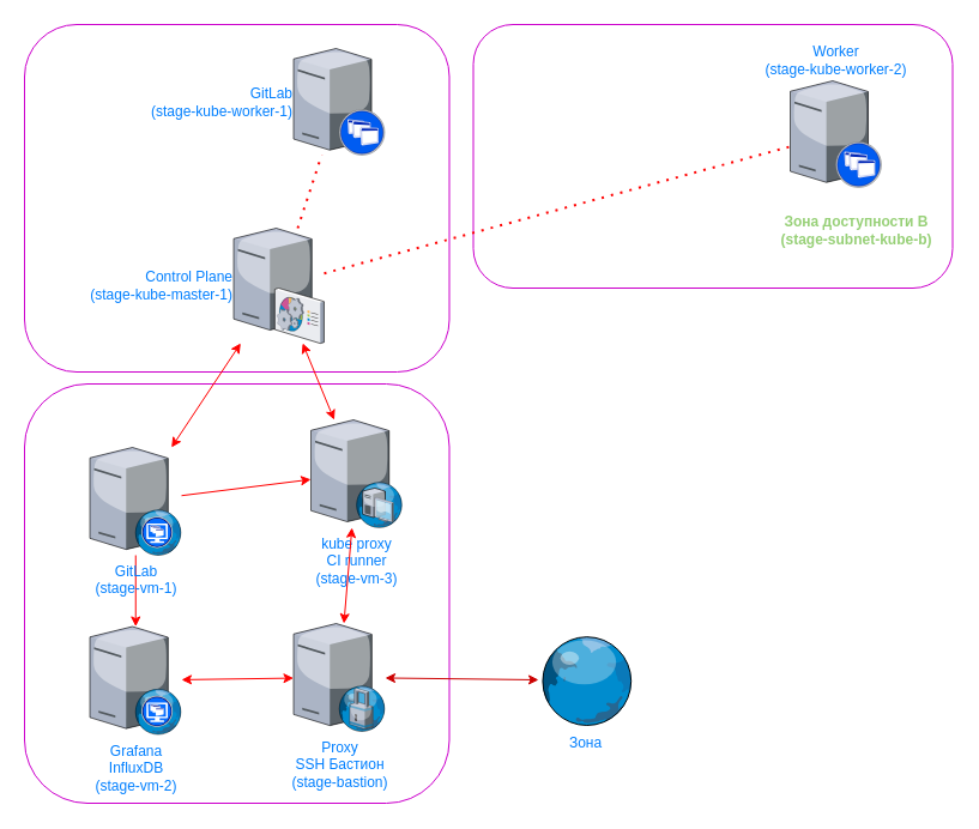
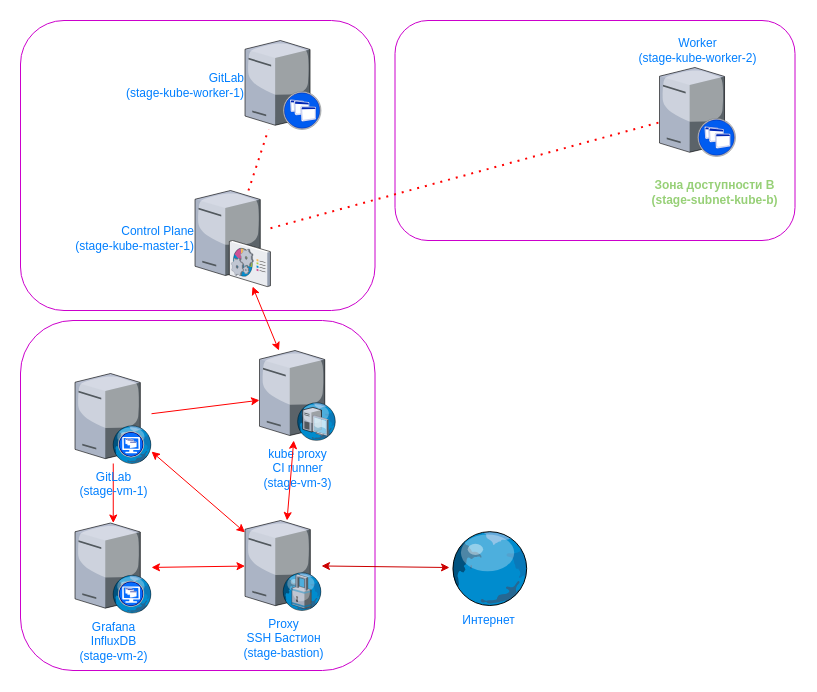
  <mxCell id="0" />
  <mxCell id="1" parent="0" />
  <mxCell id="2" value="" style="rounded=1;whiteSpace=wrap;html=1;labelPosition=center;verticalLabelPosition=middle;align=center;verticalAlign=middle;fillColor=none;strokeColor=#CC00CC;" parent="1" vertex="1"><mxGeometry x="20" y="20" width="354.5" height="290" as="geometry" /></mxCell>
  <mxCell id="3" value="" style="rounded=1;whiteSpace=wrap;html=1;fillColor=none;strokeColor=#CC00CC;" parent="1" vertex="1"><mxGeometry x="394.5" y="20" width="400" height="220" as="geometry" /></mxCell>
  <mxCell id="4" value="" style="rounded=1;whiteSpace=wrap;html=1;labelPosition=center;verticalLabelPosition=middle;align=center;verticalAlign=middle;fillColor=none;strokeColor=#CC00CC;" parent="1" vertex="1"><mxGeometry x="20" y="320" width="354.5" height="350" as="geometry" /></mxCell>
  <mxCell id="5" value="Proxy&lt;br&gt;SSH Бастион&lt;br&gt;(stage-bastion)" style="verticalLabelPosition=bottom;sketch=0;aspect=fixed;html=1;verticalAlign=top;strokeColor=none;align=center;outlineConnect=0;shape=mxgraph.citrix.proxy_server;fontColor=#007FFF;" parent="1" vertex="1"><mxGeometry x="244.5" y="520" width="76.5" height="90" as="geometry" /></mxCell>
- <mxCell id="6" value="Зона" style="verticalLabelPosition=bottom;sketch=0;aspect=fixed;html=1;verticalAlign=top;strokeColor=none;align=center;outlineConnect=0;shape=mxgraph.citrix.globe;labelBackgroundColor=none;labelBorderColor=none;spacingTop=0;spacing=3;fontColor=#007FFF;" parent="1" vertex="1"><mxGeometry x="449" y="530" width="78.5" height="75" as="geometry" /></mxCell>
+ <mxCell id="6" value="Интернет" style="verticalLabelPosition=bottom;sketch=0;aspect=fixed;html=1;verticalAlign=top;strokeColor=none;align=center;outlineConnect=0;shape=mxgraph.citrix.globe;labelBackgroundColor=none;labelBorderColor=none;spacingTop=0;spacing=3;fontColor=#007FFF;" parent="1" vertex="1"><mxGeometry x="449" y="530" width="78.5" height="75" as="geometry" /></mxCell>
  <mxCell id="7" value="Control Plane&lt;br&gt;(stage-kube-master-1)" style="verticalLabelPosition=middle;sketch=0;aspect=fixed;html=1;verticalAlign=middle;strokeColor=none;align=right;outlineConnect=0;shape=mxgraph.citrix.command_center;labelPosition=left;fontColor=#007FFF;" parent="1" vertex="1"><mxGeometry x="194.5" y="190" width="75.5" height="96" as="geometry" /></mxCell>
  <mxCell id="8" value="GitLab&lt;br&gt;(stage-kube-worker-1)" style="verticalLabelPosition=middle;sketch=0;aspect=fixed;html=1;verticalAlign=middle;strokeColor=none;align=right;outlineConnect=0;shape=mxgraph.citrix.xenapp_server;labelPosition=left;fontColor=#007FFF;" parent="1" vertex="1"><mxGeometry x="244.5" y="40" width="76" height="89" as="geometry" /></mxCell>
  <mxCell id="9" value="Worker&lt;br&gt;(stage-kube-worker-2)" style="verticalLabelPosition=top;sketch=0;aspect=fixed;html=1;verticalAlign=bottom;strokeColor=none;align=center;outlineConnect=0;shape=mxgraph.citrix.xenapp_server;labelPosition=center;fontColor=#007FFF;" parent="1" vertex="1"><mxGeometry x="659" y="67" width="76" height="89" as="geometry" /></mxCell>
  <mxCell id="10" value="" style="edgeStyle=orthogonalEdgeStyle;rounded=0;orthogonalLoop=1;jettySize=auto;html=1;strokeColor=#FF0000;" parent="1" source="11" target="12" edge="1"><mxGeometry relative="1" as="geometry" /></mxCell>
  <mxCell id="11" value="GitLab&lt;br&gt;(stage-vm-1)" style="verticalLabelPosition=bottom;sketch=0;aspect=fixed;html=1;verticalAlign=top;strokeColor=none;align=center;outlineConnect=0;shape=mxgraph.citrix.desktop_web;fontColor=#007FFF;" parent="1" vertex="1"><mxGeometry x="74.5" y="373" width="76.5" height="90" as="geometry" /></mxCell>
  <mxCell id="12" value="Grafana&lt;br&gt;InfluxDB&lt;br&gt;(stage-vm-2)" style="verticalLabelPosition=bottom;sketch=0;aspect=fixed;html=1;verticalAlign=top;strokeColor=none;align=center;outlineConnect=0;shape=mxgraph.citrix.desktop_web;fontColor=#007FFF;" parent="1" vertex="1"><mxGeometry x="74.5" y="522.5" width="76.5" height="90" as="geometry" /></mxCell>
  <mxCell id="13" value="kube proxy&lt;br&gt;CI runner&lt;br&gt;(stage-vm-3)" style="verticalLabelPosition=bottom;sketch=0;aspect=fixed;html=1;verticalAlign=top;strokeColor=none;align=center;outlineConnect=0;shape=mxgraph.citrix.dhcp_server;fontColor=#007FFF;" parent="1" vertex="1"><mxGeometry x="259" y="350" width="76" height="90" as="geometry" /></mxCell>
  <mxCell id="14" value="" style="endArrow=classic;startArrow=classic;html=1;rounded=0;strokeColor=#CC0000;" parent="1" source="5" target="6" edge="1"><mxGeometry width="50" height="50" relative="1" as="geometry"><mxPoint x="394.5" y="450" as="sourcePoint" /><mxPoint x="444.5" y="400" as="targetPoint" /></mxGeometry></mxCell>
- <mxCell id="15" value="" style="endArrow=classic;startArrow=classic;html=1;rounded=0;strokeColor=#FF0000;" parent="1" source="11" target="7" edge="1"><mxGeometry width="50" height="50" relative="1" as="geometry"><mxPoint x="394.5" y="450" as="sourcePoint" /><mxPoint x="444.5" y="400" as="targetPoint" /></mxGeometry></mxCell>
+ <mxCell id="15" value="" style="endArrow=classic;startArrow=classic;html=1;rounded=0;strokeColor=#FF0000;" parent="1" source="11" target="5" edge="1"><mxGeometry width="50" height="50" relative="1" as="geometry"><mxPoint x="394.5" y="450" as="sourcePoint" /><mxPoint x="444.5" y="400" as="targetPoint" /></mxGeometry></mxCell>
  <mxCell id="16" value="" style="endArrow=classic;startArrow=classic;html=1;rounded=0;strokeColor=#FF0000;" parent="1" source="5" target="12" edge="1"><mxGeometry width="50" height="50" relative="1" as="geometry"><mxPoint x="394.5" y="450" as="sourcePoint" /><mxPoint x="444.5" y="400" as="targetPoint" /></mxGeometry></mxCell>
  <mxCell id="17" value="" style="endArrow=classic;startArrow=classic;html=1;rounded=0;strokeColor=#FF0000;" parent="1" source="13" target="7" edge="1"><mxGeometry width="50" height="50" relative="1" as="geometry"><mxPoint x="394.5" y="450" as="sourcePoint" /><mxPoint x="444.5" y="400" as="targetPoint" /></mxGeometry></mxCell>
  <mxCell id="18" value="" style="endArrow=classic;html=1;rounded=0;strokeColor=#FF0000;" parent="1" source="11" target="13" edge="1"><mxGeometry width="50" height="50" relative="1" as="geometry"><mxPoint x="394.5" y="450" as="sourcePoint" /><mxPoint x="444.5" y="400" as="targetPoint" /></mxGeometry></mxCell>
  <mxCell id="19" value="" style="endArrow=none;dashed=1;html=1;dashPattern=1 3;strokeWidth=2;rounded=0;strokeColor=#FF0000;" parent="1" source="7" target="8" edge="1"><mxGeometry width="50" height="50" relative="1" as="geometry"><mxPoint x="394.5" y="450" as="sourcePoint" /><mxPoint x="444.5" y="400" as="targetPoint" /></mxGeometry></mxCell>
  <mxCell id="20" value="" style="endArrow=none;dashed=1;html=1;dashPattern=1 3;strokeWidth=2;rounded=0;strokeColor=#FF0000;" parent="1" source="7" target="9" edge="1"><mxGeometry width="50" height="50" relative="1" as="geometry"><mxPoint x="394.5" y="450" as="sourcePoint" /><mxPoint x="444.5" y="400" as="targetPoint" /></mxGeometry></mxCell>
  <mxCell id="21" value="&lt;b&gt;Зона доступности B&lt;br&gt;(stage-subnet-kube-b)&lt;br&gt;&lt;/b&gt;" style="text;html=1;strokeColor=none;fillColor=none;align=center;verticalAlign=middle;whiteSpace=wrap;rounded=0;fontColor=#97D077;" parent="1" vertex="1"><mxGeometry x="649" y="165" width="131" height="53" as="geometry" /></mxCell>
  <mxCell id="22" value="" style="endArrow=classic;startArrow=classic;html=1;rounded=0;strokeColor=#FF0000;" parent="1" source="13" target="5" edge="1"><mxGeometry width="50" height="50" relative="1" as="geometry"><mxPoint x="579" y="509.92" as="sourcePoint" /><mxPoint x="673" y="590.92" as="targetPoint" /></mxGeometry></mxCell>
